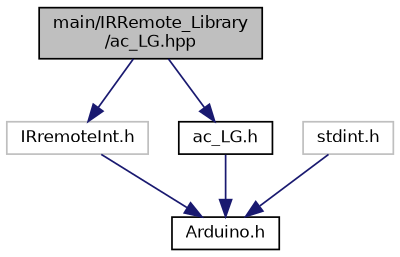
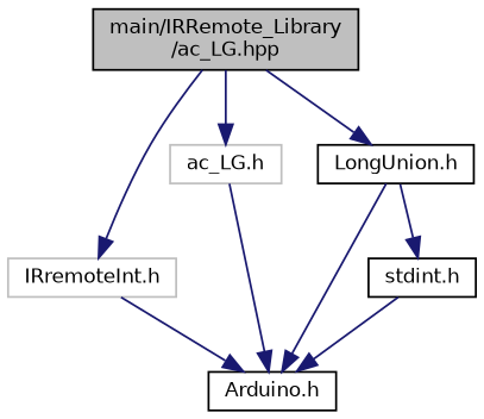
  digraph {
    node [color=black fillcolor=white fontname=Helvetica fontsize=10 shape=record style=filled]
    edge [color=midnightblue fontname=Helvetica fontsize=10 labelfontname=Helvetica labelfontsize=10 style=solid]
    n1 [fillcolor=grey75 fontcolor=black height=0.2 label="main/IRRemote_Library\l/ac_LG.hpp" width=0.4]
    n2 [color=grey75 height=0.2 label="IRremoteInt.h" width=0.4]
-   n3 [height=0.2 label="ac_LG.h" width=0.4]
+   n3 [color=grey75 height=0.2 label="ac_LG.h" width=0.4]
+   n4 [height=0.2 label="LongUnion.h" width=0.4]
    n5 [height=0.2 label="Arduino.h" width=0.4]
-   n6 [color=grey75 height=0.2 label="stdint.h" width=0.4]
+   n6 [height=0.2 label="stdint.h" width=0.4]
    n1 -> n2
    n1 -> n3
+   n1 -> n4
    n2 -> n5
    n3 -> n5
+   n4 -> n5
+   n4 -> n6
    n6 -> n5
  }
